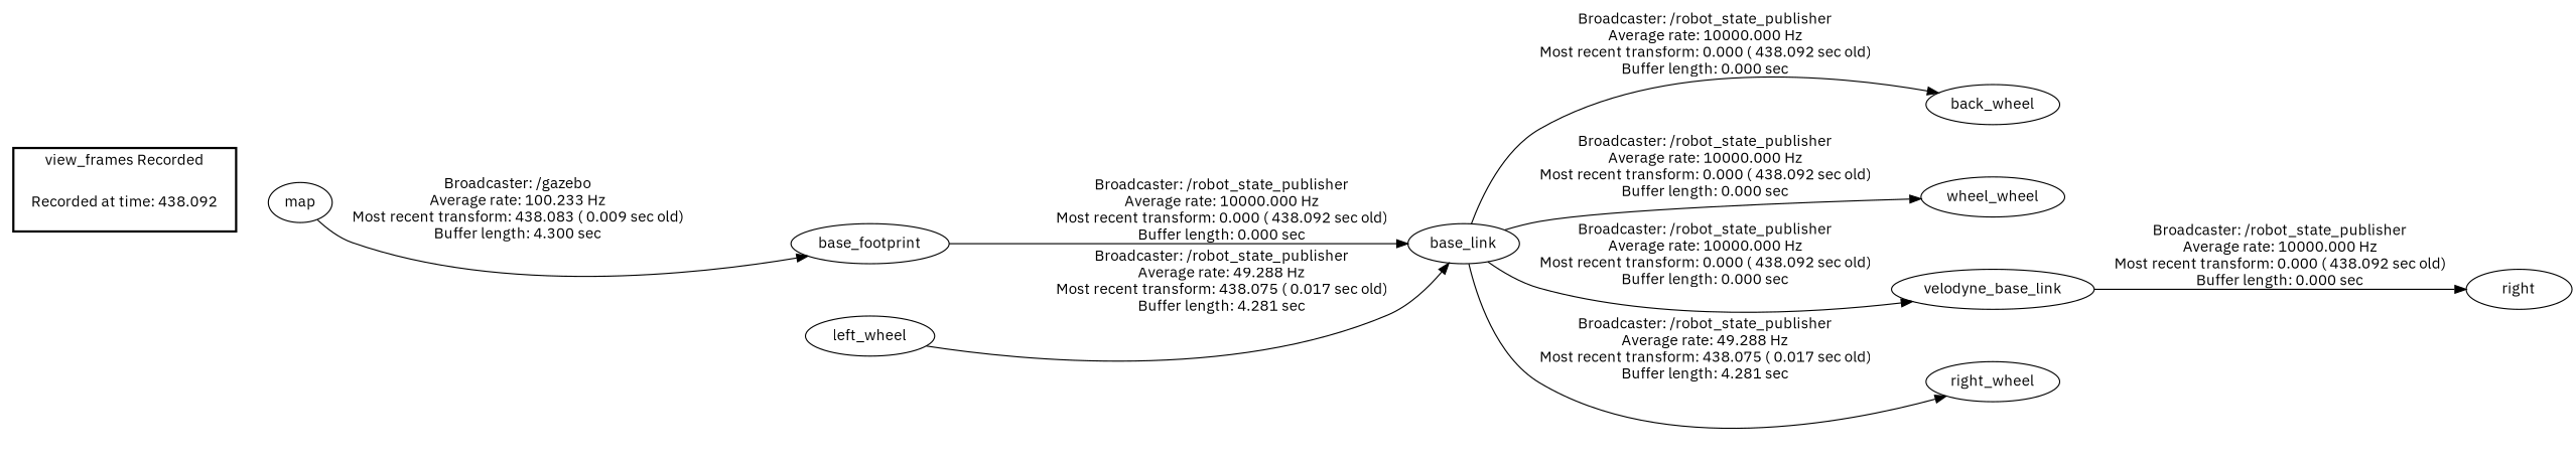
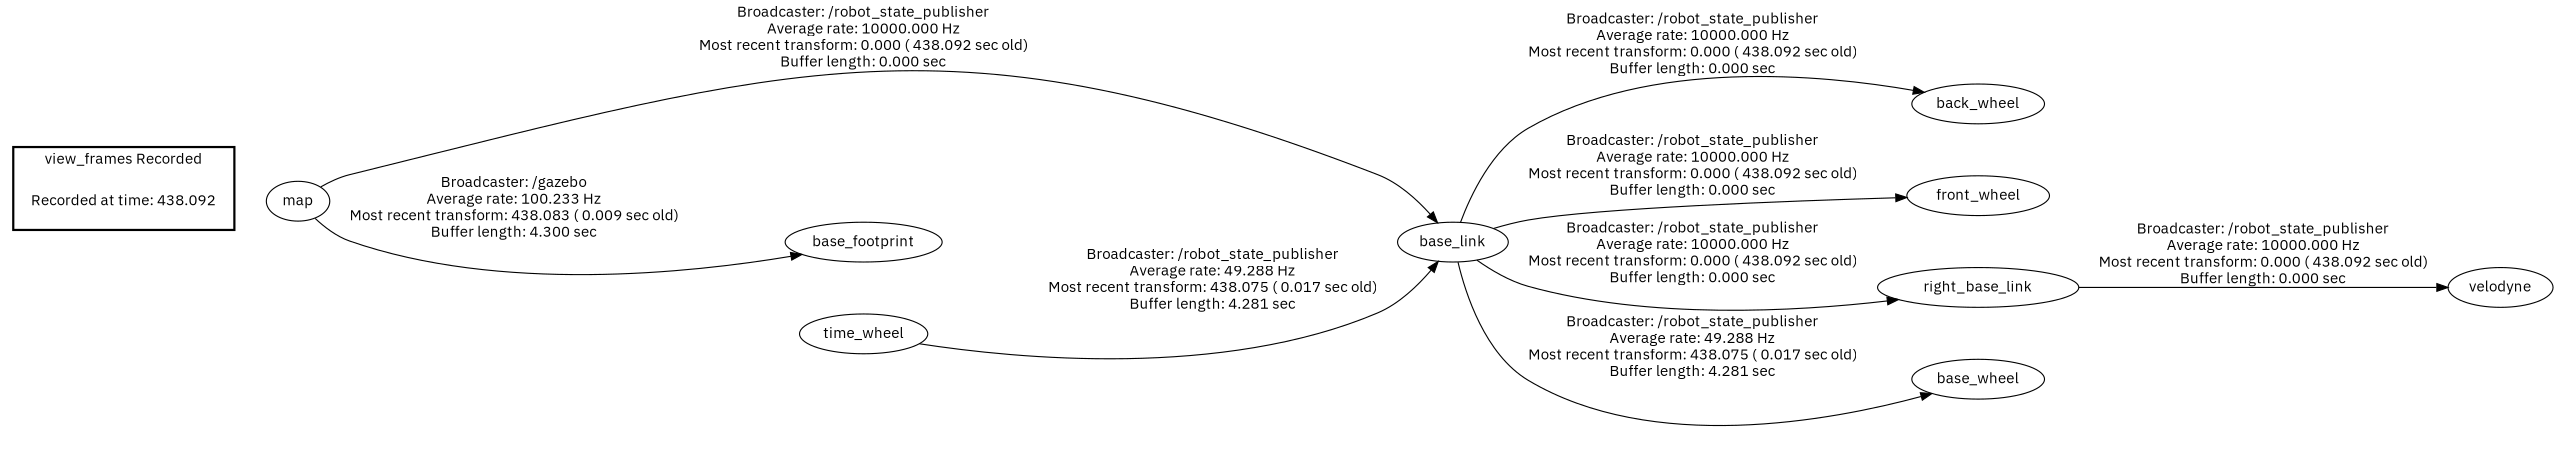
  digraph {
    fontname="IBM Plex Sans"
    rankdir=LR
    node [fontname="IBM Plex Sans"]
    edge [fontname="IBM Plex Sans"]
    "Recorded at time: 438.092" [shape=plaintext]
    map
    base_link
    back_wheel
-   front_wheel [label=wheel_wheel]
-   velodyne_base_link
-   right_wheel
-   velodyne [label=right]
-   left_wheel
+   front_wheel
+   velodyne_base_link [label=right_base_link]
+   right_wheel [label=base_wheel]
+   velodyne
+   left_wheel [label=time_wheel]
    base_footprint
    subgraph cluster_1 {
      color=black
      label="view_frames Recorded"
      style=bold
      "Recorded at time: 438.092"
    }
    "Recorded at time: 438.092" -> map [style=invis]
    map -> base_footprint [label="Broadcaster: /gazebo\nAverage rate: 100.233 Hz\nMost recent transform: 438.083 ( 0.009 sec old)\nBuffer length: 4.300 sec\n"]
    base_link -> back_wheel [label="Broadcaster: /robot_state_publisher\nAverage rate: 10000.000 Hz\nMost recent transform: 0.000 ( 438.092 sec old)\nBuffer length: 0.000 sec\n"]
    base_link -> front_wheel [label="Broadcaster: /robot_state_publisher\nAverage rate: 10000.000 Hz\nMost recent transform: 0.000 ( 438.092 sec old)\nBuffer length: 0.000 sec\n"]
    base_link -> velodyne_base_link [label="Broadcaster: /robot_state_publisher\nAverage rate: 10000.000 Hz\nMost recent transform: 0.000 ( 438.092 sec old)\nBuffer length: 0.000 sec\n"]
    base_link -> right_wheel [label="Broadcaster: /robot_state_publisher\nAverage rate: 49.288 Hz\nMost recent transform: 438.075 ( 0.017 sec old)\nBuffer length: 4.281 sec\n"]
    velodyne_base_link -> velodyne [label="Broadcaster: /robot_state_publisher\nAverage rate: 10000.000 Hz\nMost recent transform: 0.000 ( 438.092 sec old)\nBuffer length: 0.000 sec\n"]
    left_wheel -> base_link [label="Broadcaster: /robot_state_publisher\nAverage rate: 49.288 Hz\nMost recent transform: 438.075 ( 0.017 sec old)\nBuffer length: 4.281 sec\n"]
-   base_footprint -> base_link [label="Broadcaster: /robot_state_publisher\nAverage rate: 10000.000 Hz\nMost recent transform: 0.000 ( 438.092 sec old)\nBuffer length: 0.000 sec\n"]
+   map -> base_link [label="Broadcaster: /robot_state_publisher\nAverage rate: 10000.000 Hz\nMost recent transform: 0.000 ( 438.092 sec old)\nBuffer length: 0.000 sec\n"]
  }
